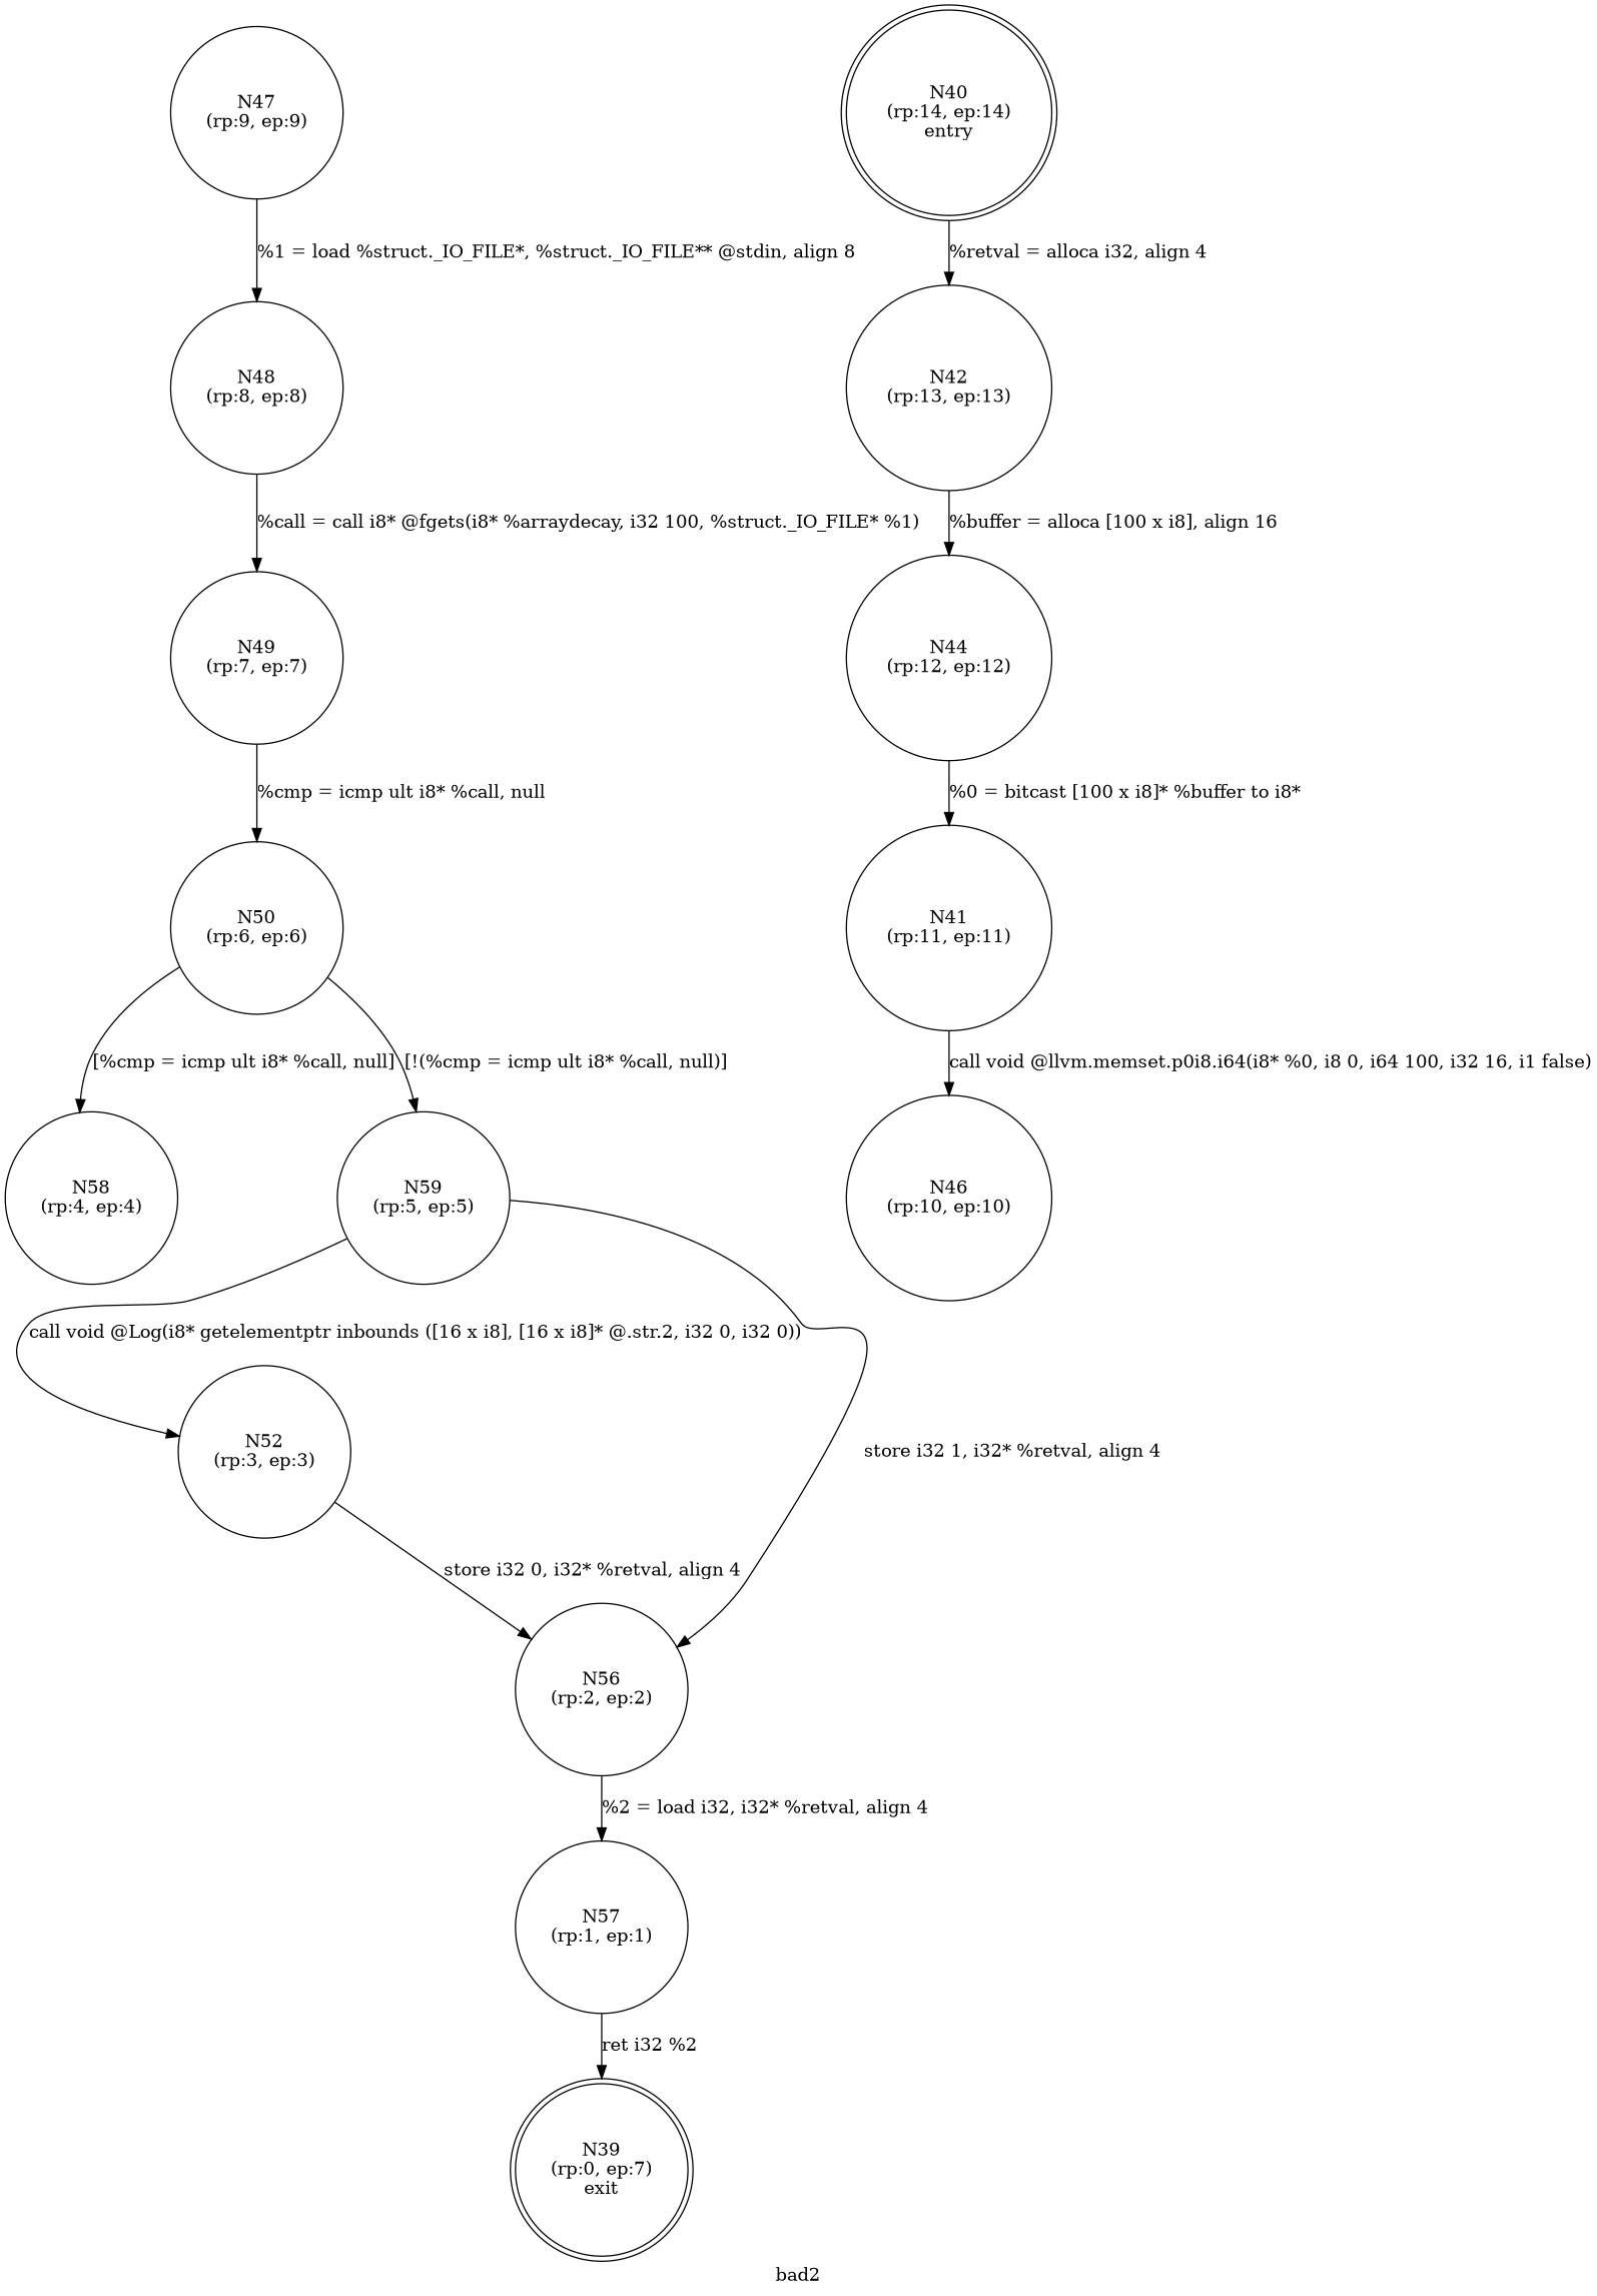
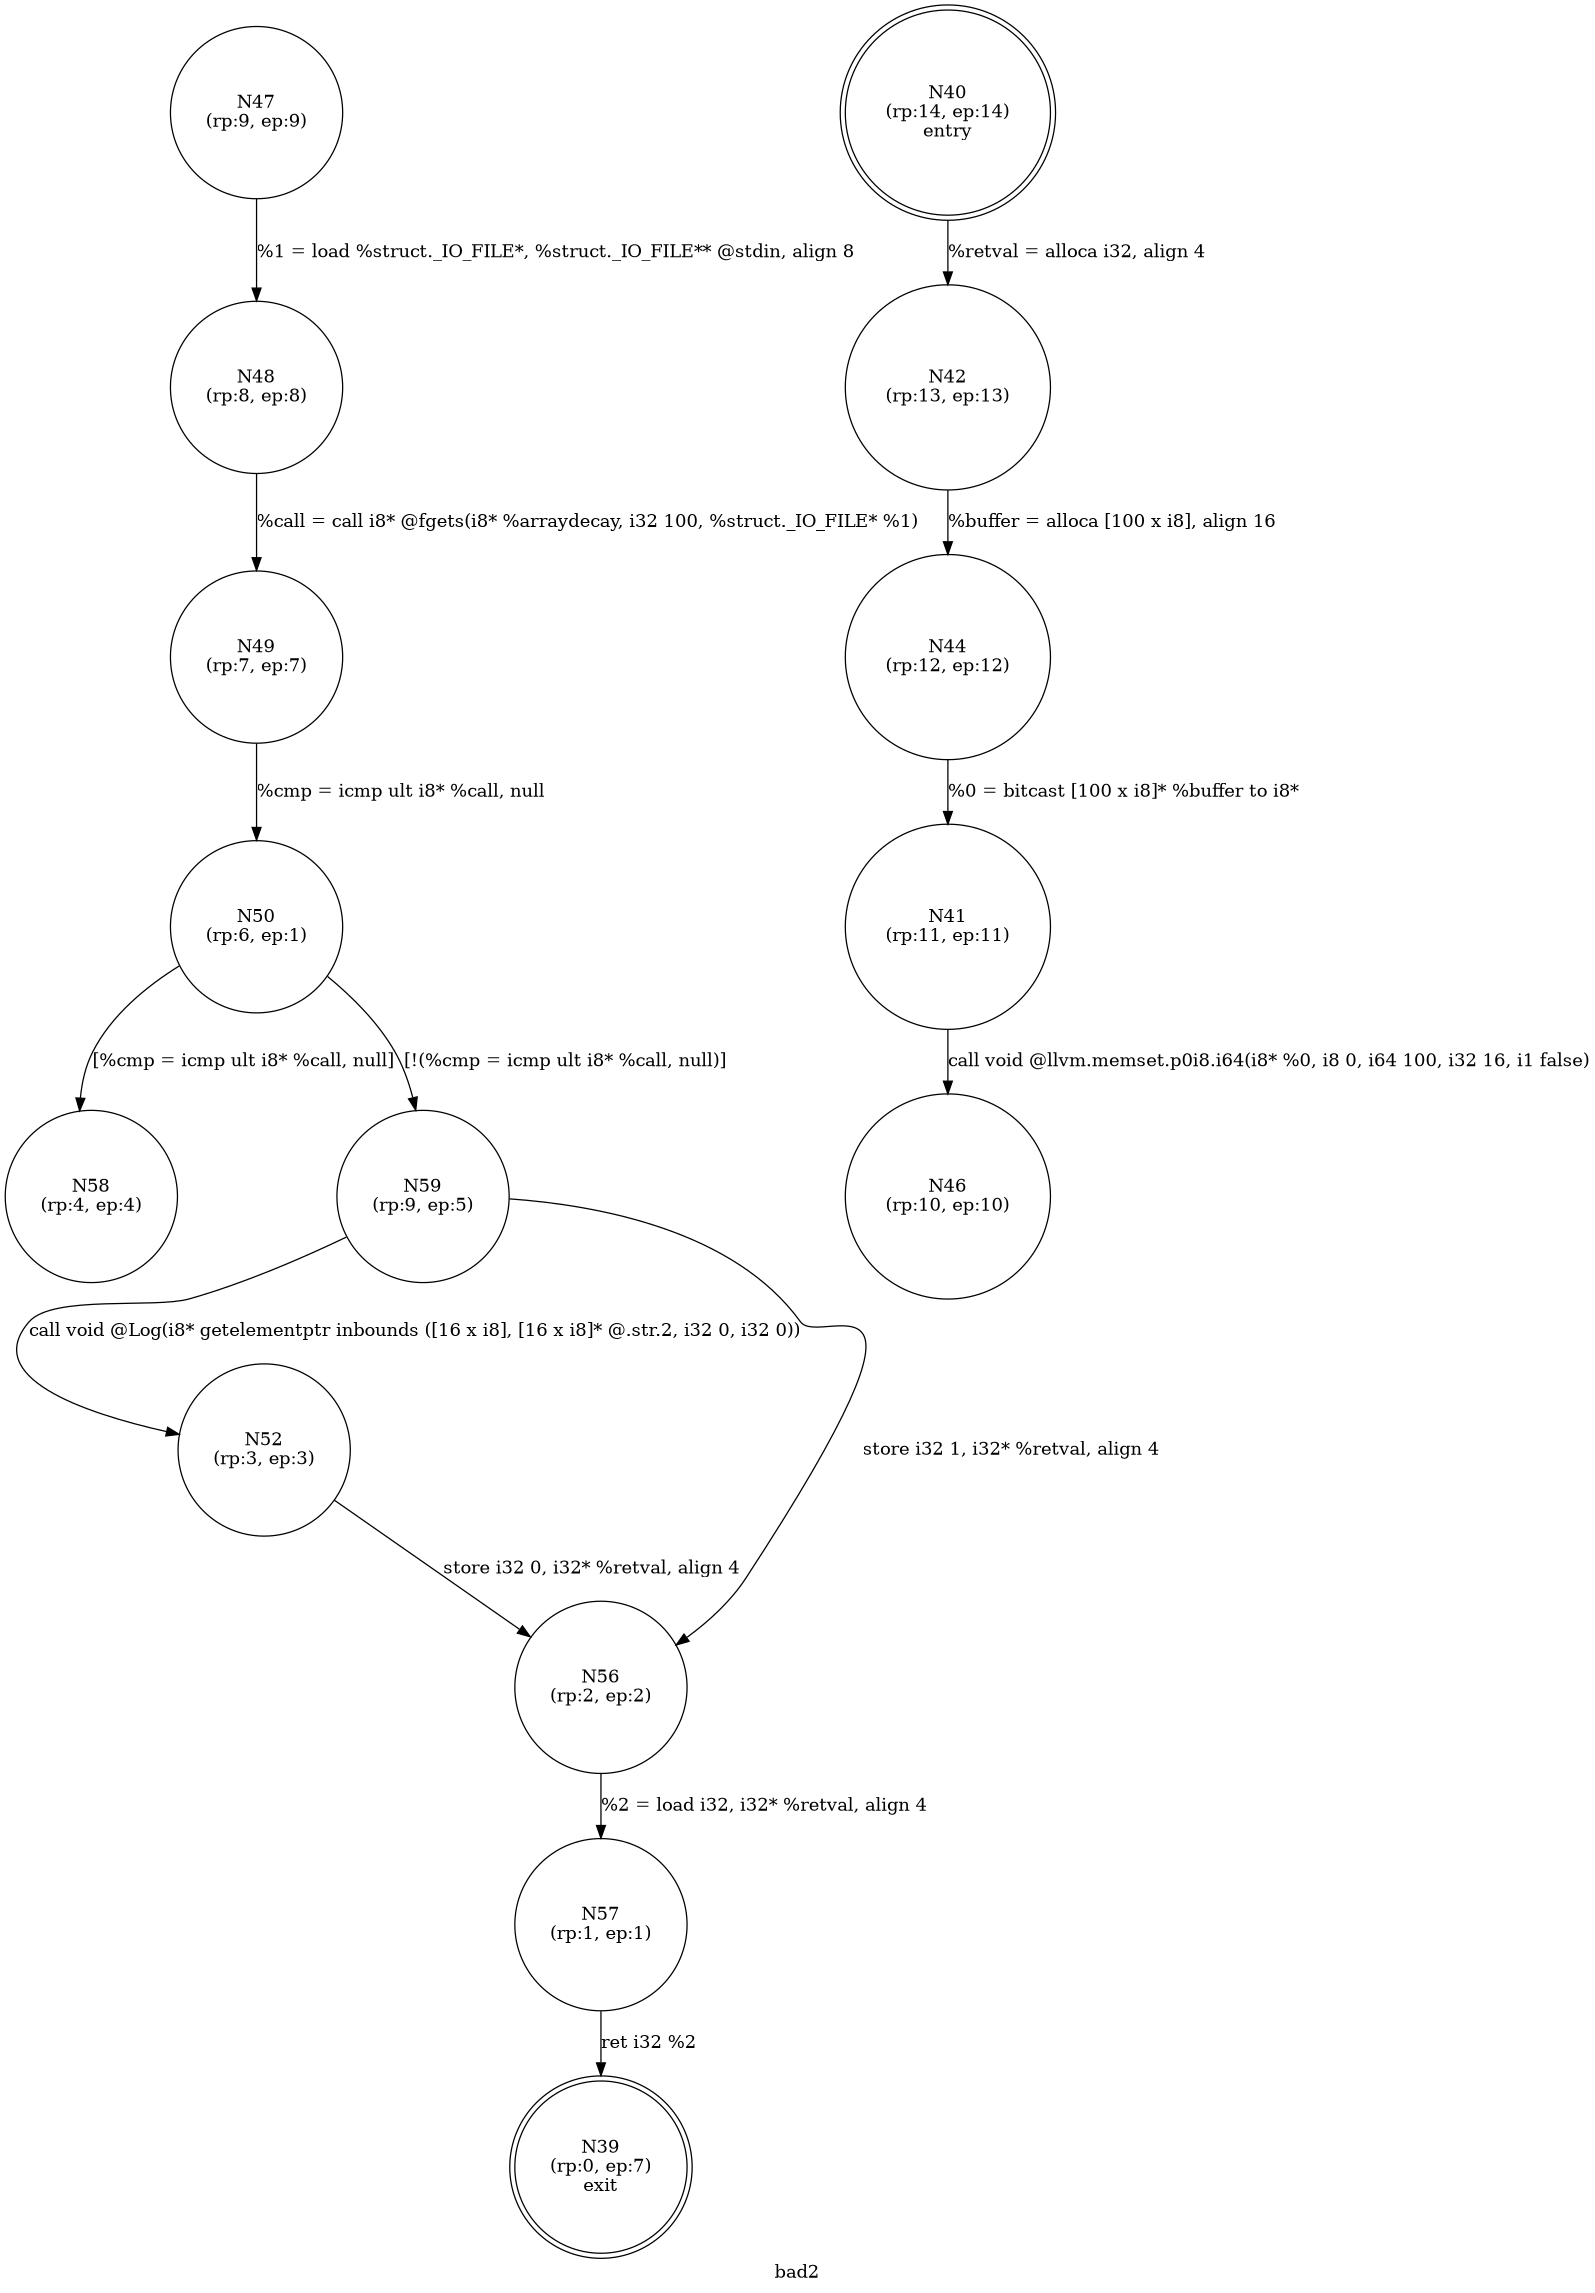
  digraph {
    label=bad2
    node [shape=circle]
    n1 [label="N39\n(rp:0, ep:7)\nexit" shape=doublecircle]
    n2 [label="N40\n(rp:14, ep:14)\nentry" shape=doublecircle]
    n3 [label="N42\n(rp:13, ep:13)"]
    n4 [label="N44\n(rp:12, ep:12)"]
    n5 [label="N41\n(rp:11, ep:11)"]
    n6 [label="N46\n(rp:10, ep:10)"]
    n7 [label="N47\n(rp:9, ep:9)"]
    n8 [label="N48\n(rp:8, ep:8)"]
    n9 [label="N49\n(rp:7, ep:7)"]
-   n10 [label="N50\n(rp:6, ep:6)"]
+   n10 [label="N50\n(rp:6, ep:1)"]
    n11 [label="N58\n(rp:4, ep:4)"]
-   n12 [label="N59\n(rp:5, ep:5)"]
+   n12 [label="N59\n(rp:9, ep:5)"]
    n13 [label="N52\n(rp:3, ep:3)"]
    n14 [label="N56\n(rp:2, ep:2)"]
    n15 [label="N57\n(rp:1, ep:1)"]
    n2 -> n3 [label="%retval = alloca i32, align 4"]
    n3 -> n4 [label="%buffer = alloca [100 x i8], align 16"]
    n4 -> n5 [label="%0 = bitcast [100 x i8]* %buffer to i8*"]
    n5 -> n6 [label="call void @llvm.memset.p0i8.i64(i8* %0, i8 0, i64 100, i32 16, i1 false)"]
    n7 -> n8 [label="%1 = load %struct._IO_FILE*, %struct._IO_FILE** @stdin, align 8"]
    n8 -> n9 [label="%call = call i8* @fgets(i8* %arraydecay, i32 100, %struct._IO_FILE* %1)"]
    n9 -> n10 [label="%cmp = icmp ult i8* %call, null"]
    n10 -> n11 [label="[%cmp = icmp ult i8* %call, null]"]
    n10 -> n12 [label="[!(%cmp = icmp ult i8* %call, null)]"]
    n12 -> n13 [label="call void @Log(i8* getelementptr inbounds ([16 x i8], [16 x i8]* @.str.2, i32 0, i32 0))"]
    n12 -> n14 [label="store i32 1, i32* %retval, align 4"]
    n13 -> n14 [label="store i32 0, i32* %retval, align 4"]
    n14 -> n15 [label="%2 = load i32, i32* %retval, align 4"]
    n15 -> n1 [label="ret i32 %2"]
  }
